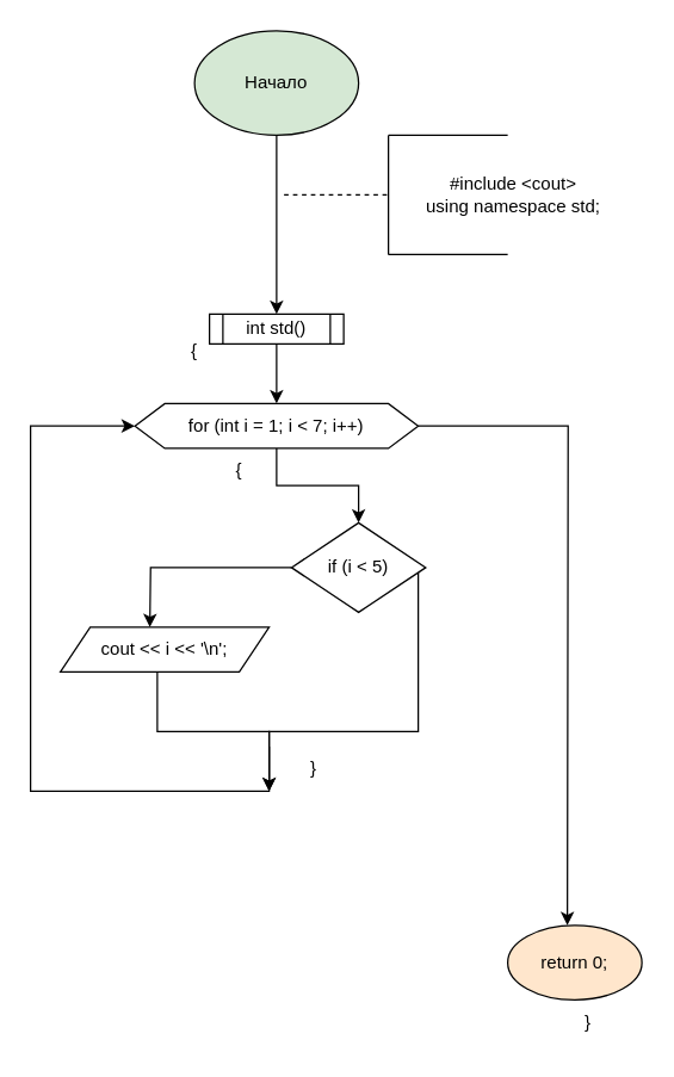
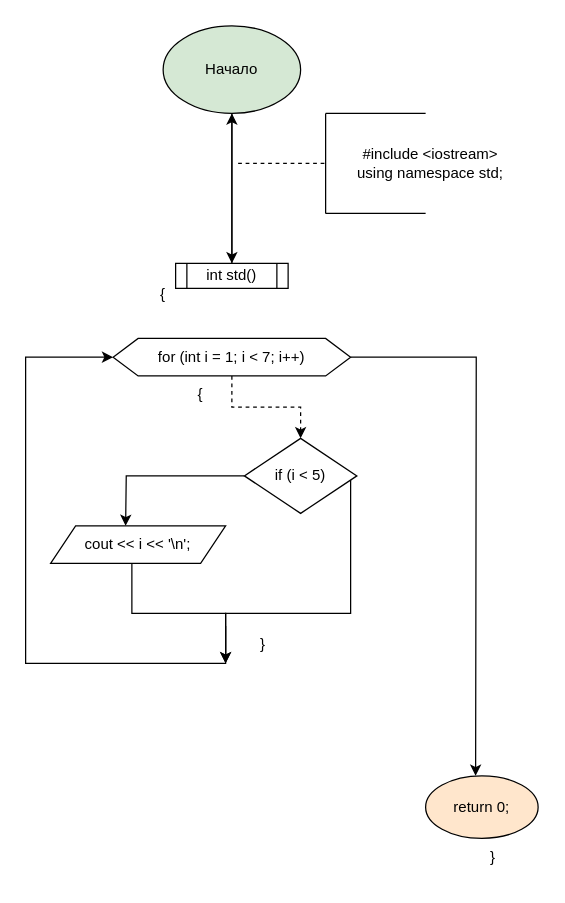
  <mxCell id="0" />
  <mxCell id="1" parent="0" />
  <mxCell id="2" style="edgeStyle=orthogonalEdgeStyle;rounded=0;orthogonalLoop=1;jettySize=auto;html=1;" edge="1" parent="1" source="3"><mxGeometry relative="1" as="geometry"><mxPoint x="185" y="210" as="targetPoint" /></mxGeometry></mxCell>
  <mxCell id="3" value="Начало" style="ellipse;whiteSpace=wrap;html=1;fillColor=#d5e8d4;" vertex="1" parent="1"><mxGeometry x="130" y="20" width="110" height="70" as="geometry" /></mxCell>
  <mxCell id="4" value="" style="endArrow=none;dashed=1;html=1;rounded=0;" edge="1" parent="1"><mxGeometry width="50" height="50" relative="1" as="geometry"><mxPoint x="190" y="130" as="sourcePoint" /><mxPoint x="260" y="130" as="targetPoint" /></mxGeometry></mxCell>
  <mxCell id="5" value="" style="endArrow=none;html=1;rounded=0;" edge="1" parent="1"><mxGeometry width="50" height="50" relative="1" as="geometry"><mxPoint x="260" y="90" as="sourcePoint" /><mxPoint x="340" y="90" as="targetPoint" /></mxGeometry></mxCell>
  <mxCell id="6" value="" style="endArrow=none;html=1;rounded=0;" edge="1" parent="1"><mxGeometry width="50" height="50" relative="1" as="geometry"><mxPoint x="260" y="170" as="sourcePoint" /><mxPoint x="340" y="170" as="targetPoint" /></mxGeometry></mxCell>
  <mxCell id="7" value="" style="endArrow=none;html=1;rounded=0;" edge="1" parent="1"><mxGeometry width="50" height="50" relative="1" as="geometry"><mxPoint x="260" y="170" as="sourcePoint" /><mxPoint x="260" y="90" as="targetPoint" /></mxGeometry></mxCell>
- <mxCell id="8" value="&lt;div&gt;#include &amp;lt;cout&amp;gt;&lt;/div&gt;&lt;div&gt;using namespace std;&lt;/div&gt;" style="text;html=1;align=center;verticalAlign=middle;whiteSpace=wrap;rounded=0;" vertex="1" parent="1"><mxGeometry x="274" y="100" width="140" height="60" as="geometry" /></mxCell>
- <mxCell id="9" style="edgeStyle=orthogonalEdgeStyle;rounded=0;orthogonalLoop=1;jettySize=auto;html=1;entryX=0.5;entryY=0;entryDx=0;entryDy=0;" edge="1" parent="1" source="10" target="13"><mxGeometry relative="1" as="geometry" /></mxCell>
+ <mxCell id="8" value="&lt;div&gt;#include &amp;lt;iostream&amp;gt;&lt;/div&gt;&lt;div&gt;using namespace std;&lt;/div&gt;" style="text;html=1;align=center;verticalAlign=middle;whiteSpace=wrap;rounded=0;" vertex="1" parent="1"><mxGeometry x="274" y="100" width="140" height="60" as="geometry" /></mxCell>
+ <mxCell id="9" style="edgeStyle=orthogonalEdgeStyle;rounded=0;orthogonalLoop=1;jettySize=auto;html=1;" edge="1" parent="1" source="10" target="3"><mxGeometry relative="1" as="geometry" /></mxCell>
  <mxCell id="10" value="int std()" style="shape=process;whiteSpace=wrap;html=1;backgroundOutline=1;" vertex="1" parent="1"><mxGeometry x="140" y="210" width="90" height="20" as="geometry" /></mxCell>
- <mxCell id="11" style="edgeStyle=orthogonalEdgeStyle;rounded=0;orthogonalLoop=1;jettySize=auto;html=1;entryX=0.5;entryY=0;entryDx=0;entryDy=0;" edge="1" parent="1" source="13" target="19"><mxGeometry relative="1" as="geometry" /></mxCell>
+ <mxCell id="11" style="edgeStyle=orthogonalEdgeStyle;rounded=0;orthogonalLoop=1;jettySize=auto;html=1;entryX=0.5;entryY=0;entryDx=0;entryDy=0;dashed=1;" edge="1" parent="1" source="13" target="19"><mxGeometry relative="1" as="geometry" /></mxCell>
  <mxCell id="12" style="edgeStyle=orthogonalEdgeStyle;rounded=0;orthogonalLoop=1;jettySize=auto;html=1;" edge="1" parent="1" source="13"><mxGeometry relative="1" as="geometry"><mxPoint x="380" y="620" as="targetPoint" /></mxGeometry></mxCell>
  <mxCell id="13" value="for (int i = 1; i &amp;lt; 7; i++)" style="shape=hexagon;perimeter=hexagonPerimeter2;whiteSpace=wrap;html=1;fixedSize=1;" vertex="1" parent="1"><mxGeometry x="90" y="270" width="190" height="30" as="geometry" /></mxCell>
  <mxCell id="14" style="edgeStyle=orthogonalEdgeStyle;rounded=0;orthogonalLoop=1;jettySize=auto;html=1;" edge="1" parent="1"><mxGeometry relative="1" as="geometry"><mxPoint x="180" y="530" as="targetPoint" /><mxPoint x="105" y="450" as="sourcePoint" /><Array as="points"><mxPoint x="105" y="490" /><mxPoint x="180" y="490" /><mxPoint x="180" y="520" /></Array></mxGeometry></mxCell>
  <mxCell id="15" style="edgeStyle=orthogonalEdgeStyle;rounded=0;orthogonalLoop=1;jettySize=auto;html=1;entryX=0;entryY=0.5;entryDx=0;entryDy=0;" edge="1" parent="1" target="13"><mxGeometry relative="1" as="geometry"><mxPoint x="80" y="260" as="targetPoint" /><mxPoint x="180" y="500" as="sourcePoint" /><Array as="points"><mxPoint x="180" y="530" /><mxPoint x="20" y="530" /><mxPoint x="20" y="285" /></Array></mxGeometry></mxCell>
  <mxCell id="16" value="cout &amp;lt;&amp;lt; i &amp;lt;&amp;lt; '\n';" style="shape=parallelogram;perimeter=parallelogramPerimeter;whiteSpace=wrap;html=1;fixedSize=1;" vertex="1" parent="1"><mxGeometry x="40" y="420" width="140" height="30" as="geometry" /></mxCell>
  <mxCell id="17" style="edgeStyle=orthogonalEdgeStyle;rounded=0;orthogonalLoop=1;jettySize=auto;html=1;" edge="1" parent="1" source="19"><mxGeometry relative="1" as="geometry"><mxPoint x="100" y="420" as="targetPoint" /></mxGeometry></mxCell>
  <mxCell id="18" style="edgeStyle=orthogonalEdgeStyle;rounded=0;orthogonalLoop=1;jettySize=auto;html=1;" edge="1" parent="1" source="19"><mxGeometry relative="1" as="geometry"><mxPoint x="180" y="530" as="targetPoint" /><Array as="points"><mxPoint x="280" y="380" /><mxPoint x="280" y="490" /><mxPoint x="180" y="490" /><mxPoint x="180" y="520" /></Array></mxGeometry></mxCell>
  <mxCell id="19" value="if (i &amp;lt; 5)" style="rhombus;whiteSpace=wrap;html=1;" vertex="1" parent="1"><mxGeometry x="195" y="350" width="90" height="60" as="geometry" /></mxCell>
  <mxCell id="20" value="{" style="text;html=1;align=center;verticalAlign=middle;whiteSpace=wrap;rounded=0;" vertex="1" parent="1"><mxGeometry x="120" y="220" width="20" height="30" as="geometry" /></mxCell>
  <mxCell id="21" value="{" style="text;html=1;align=center;verticalAlign=middle;whiteSpace=wrap;rounded=0;" vertex="1" parent="1"><mxGeometry x="150" y="300" width="20" height="30" as="geometry" /></mxCell>
  <mxCell id="22" value="}" style="text;html=1;align=center;verticalAlign=middle;whiteSpace=wrap;rounded=0;" vertex="1" parent="1"><mxGeometry x="190" y="500" width="40" height="30" as="geometry" /></mxCell>
  <mxCell id="23" value="return 0;" style="ellipse;whiteSpace=wrap;html=1;fillColor=#ffe6cc;" vertex="1" parent="1"><mxGeometry x="340" y="620" width="90" height="50" as="geometry" /></mxCell>
  <mxCell id="24" value="}" style="text;html=1;align=center;verticalAlign=middle;whiteSpace=wrap;rounded=0;" vertex="1" parent="1"><mxGeometry x="374" y="670" width="40" height="30" as="geometry" /></mxCell>
